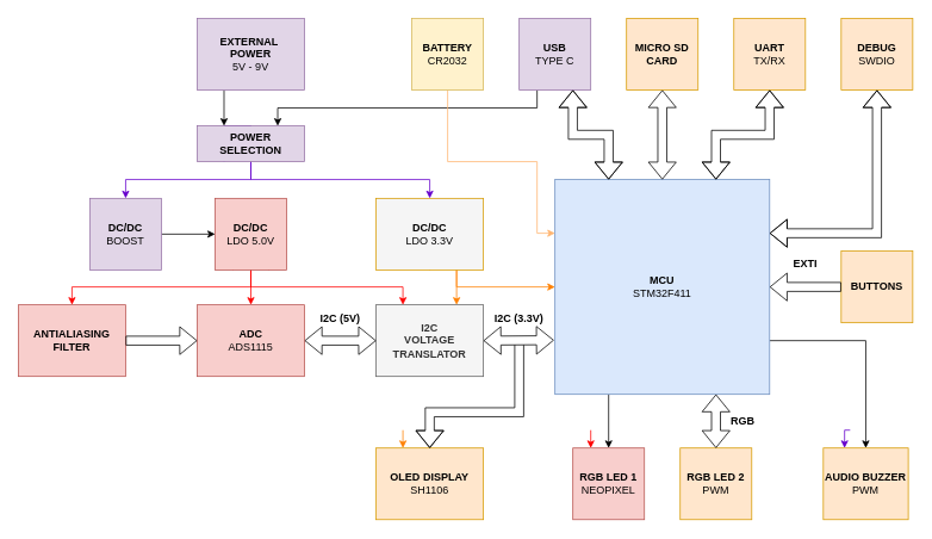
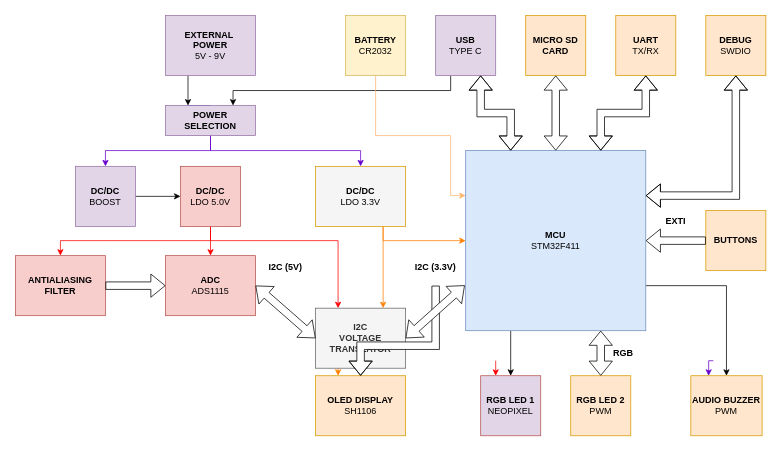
  <mxCell id="0" />
  <mxCell id="1" parent="0" />
  <mxCell id="2" style="edgeStyle=orthogonalEdgeStyle;rounded=0;orthogonalLoop=1;jettySize=auto;html=1;entryX=0.25;entryY=0;entryDx=0;entryDy=0;strokeColor=#FF8000;" edge="1" parent="1" target="6"><mxGeometry relative="1" as="geometry"><mxPoint x="450" y="480" as="sourcePoint" /><Array as="points"><mxPoint x="450" y="480" /></Array></mxGeometry></mxCell>
  <mxCell id="3" style="edgeStyle=orthogonalEdgeStyle;rounded=0;orthogonalLoop=1;jettySize=auto;html=1;entryX=0.5;entryY=0;entryDx=0;entryDy=0;exitX=1;exitY=0.75;exitDx=0;exitDy=0;" edge="1" parent="1" source="5" target="16"><mxGeometry relative="1" as="geometry"><mxPoint x="1330" y="150" as="sourcePoint" /></mxGeometry></mxCell>
  <mxCell id="4" style="edgeStyle=orthogonalEdgeStyle;rounded=0;orthogonalLoop=1;jettySize=auto;html=1;exitX=0.25;exitY=1;exitDx=0;exitDy=0;entryX=0.5;entryY=0;entryDx=0;entryDy=0;" edge="1" parent="1" source="5" target="17"><mxGeometry relative="1" as="geometry" /></mxCell>
  <mxCell id="5" value="&lt;b&gt;MCU&lt;/b&gt;&lt;div&gt;STM32F411&lt;/div&gt;" style="rounded=0;whiteSpace=wrap;html=1;fillColor=#dae8fc;strokeColor=#6c8ebf;" vertex="1" parent="1"><mxGeometry x="620" y="200" width="240" height="240" as="geometry" /></mxCell>
  <mxCell id="6" value="&lt;b&gt;OLED DISPLAY&lt;/b&gt;&lt;div&gt;SH1106&lt;/div&gt;" style="rounded=0;whiteSpace=wrap;html=1;fillColor=#ffe6cc;strokeColor=#d79b00;" vertex="1" parent="1"><mxGeometry x="420" y="500" width="120" height="80" as="geometry" /></mxCell>
  <mxCell id="7" value="&lt;b&gt;MICRO SD&lt;/b&gt;&lt;div&gt;&lt;b&gt;CARD&lt;/b&gt;&lt;/div&gt;" style="rounded=0;whiteSpace=wrap;html=1;fillColor=#ffe6cc;strokeColor=#d79b00;" vertex="1" parent="1"><mxGeometry x="700" y="20" width="80" height="80" as="geometry" /></mxCell>
  <mxCell id="8" style="edgeStyle=orthogonalEdgeStyle;rounded=0;orthogonalLoop=1;jettySize=auto;html=1;entryX=0.75;entryY=0;entryDx=0;entryDy=0;exitX=0.25;exitY=1;exitDx=0;exitDy=0;" edge="1" parent="1" source="9" target="34"><mxGeometry relative="1" as="geometry"><Array as="points"><mxPoint x="600" y="120" /><mxPoint x="310" y="120" /></Array></mxGeometry></mxCell>
  <mxCell id="9" value="&lt;b&gt;USB&lt;/b&gt;&lt;div&gt;TYPE C&lt;/div&gt;" style="rounded=0;whiteSpace=wrap;html=1;fillColor=#e1d5e7;strokeColor=#9673a6;" vertex="1" parent="1"><mxGeometry x="580" y="20" width="80" height="80" as="geometry" /></mxCell>
  <mxCell id="10" style="edgeStyle=orthogonalEdgeStyle;rounded=0;orthogonalLoop=1;jettySize=auto;html=1;exitX=0.25;exitY=1;exitDx=0;exitDy=0;entryX=0.25;entryY=0;entryDx=0;entryDy=0;" edge="1" parent="1" source="11" target="34"><mxGeometry relative="1" as="geometry" /></mxCell>
  <mxCell id="11" value="&lt;b&gt;EXTERNAL&amp;nbsp;&lt;/b&gt;&lt;div&gt;&lt;b&gt;POWER&lt;/b&gt;&lt;div&gt;5V - 9V&lt;/div&gt;&lt;/div&gt;" style="rounded=0;whiteSpace=wrap;html=1;fillColor=#e1d5e7;strokeColor=#9673a6;" vertex="1" parent="1"><mxGeometry x="220" y="20" width="120" height="80" as="geometry" /></mxCell>
  <mxCell id="12" style="edgeStyle=orthogonalEdgeStyle;rounded=0;orthogonalLoop=1;jettySize=auto;html=1;exitX=0.5;exitY=1;exitDx=0;exitDy=0;entryX=0;entryY=0.25;entryDx=0;entryDy=0;strokeColor=#FFB570;" edge="1" parent="1" source="13" target="5"><mxGeometry relative="1" as="geometry"><Array as="points"><mxPoint x="500" y="180" /><mxPoint x="600" y="180" /><mxPoint x="600" y="260" /></Array></mxGeometry></mxCell>
  <mxCell id="13" value="&lt;b&gt;BATTERY&lt;/b&gt;&lt;div&gt;CR2032&lt;/div&gt;" style="rounded=0;whiteSpace=wrap;html=1;fillColor=#fff2cc;strokeColor=#d6b656;" vertex="1" parent="1"><mxGeometry x="460" y="20" width="80" height="80" as="geometry" /></mxCell>
  <mxCell id="14" value="&lt;b&gt;ANTIALIASING FILTER&lt;/b&gt;" style="rounded=0;whiteSpace=wrap;html=1;fillColor=#f8cecc;strokeColor=#b85450;" vertex="1" parent="1"><mxGeometry x="20" y="340" width="120" height="80" as="geometry" /></mxCell>
  <mxCell id="15" value="&lt;b&gt;ADC&lt;/b&gt;&lt;div&gt;ADS1115&lt;/div&gt;" style="rounded=0;whiteSpace=wrap;html=1;fillColor=#f8cecc;strokeColor=#b85450;" vertex="1" parent="1"><mxGeometry x="220" y="340" width="120" height="80" as="geometry" /></mxCell>
  <mxCell id="16" value="&lt;b&gt;AUDIO BUZZER&lt;/b&gt;&lt;div&gt;&lt;span style=&quot;background-color: initial;&quot;&gt;PWM&lt;/span&gt;&lt;/div&gt;" style="rounded=0;whiteSpace=wrap;html=1;fillColor=#ffe6cc;strokeColor=#d79b00;" vertex="1" parent="1"><mxGeometry x="920" y="500" width="95" height="80" as="geometry" /></mxCell>
- <mxCell id="17" value="&lt;b&gt;RGB LED 1&lt;/b&gt;&lt;div&gt;NEOPIXEL&lt;/div&gt;" style="rounded=0;whiteSpace=wrap;html=1;fillColor=#f8cecc;strokeColor=#b85450;" vertex="1" parent="1"><mxGeometry x="640" y="500" width="80" height="80" as="geometry" /></mxCell>
+ <mxCell id="17" value="&lt;b&gt;RGB LED 1&lt;/b&gt;&lt;div&gt;NEOPIXEL&lt;/div&gt;" style="rounded=0;whiteSpace=wrap;html=1;fillColor=#e1d5e7;strokeColor=#b85450;" vertex="1" parent="1"><mxGeometry x="640" y="500" width="80" height="80" as="geometry" /></mxCell>
  <mxCell id="18" value="&lt;b&gt;RGB LED 2&lt;/b&gt;&lt;div&gt;PWM&lt;/div&gt;" style="rounded=0;whiteSpace=wrap;html=1;fillColor=#ffe6cc;strokeColor=#d79b00;" vertex="1" parent="1"><mxGeometry x="760" y="500" width="80" height="80" as="geometry" /></mxCell>
  <mxCell id="19" value="&lt;b&gt;BUTTONS&lt;/b&gt;" style="rounded=0;whiteSpace=wrap;html=1;fillColor=#ffe6cc;strokeColor=#d79b00;" vertex="1" parent="1"><mxGeometry x="940" y="280" width="80" height="80" as="geometry" /></mxCell>
  <mxCell id="20" value="&lt;b&gt;DEBUG&lt;/b&gt;&lt;div&gt;SWDIO&lt;/div&gt;" style="rounded=0;whiteSpace=wrap;html=1;fillColor=#ffe6cc;strokeColor=#d79b00;" vertex="1" parent="1"><mxGeometry x="940" y="20" width="80" height="80" as="geometry" /></mxCell>
  <mxCell id="21" value="&lt;b&gt;UART&lt;/b&gt;&lt;div&gt;TX/RX&lt;/div&gt;" style="rounded=0;whiteSpace=wrap;html=1;fillColor=#ffe6cc;strokeColor=#d79b00;" vertex="1" parent="1"><mxGeometry x="820" y="20" width="80" height="80" as="geometry" /></mxCell>
  <mxCell id="22" value="" style="edgeStyle=orthogonalEdgeStyle;rounded=0;orthogonalLoop=1;jettySize=auto;html=1;entryX=0;entryY=0.5;entryDx=0;entryDy=0;" edge="1" parent="1" source="23" target="30"><mxGeometry relative="1" as="geometry" /></mxCell>
  <mxCell id="23" value="&lt;b&gt;DC/DC&lt;/b&gt;&lt;div&gt;BOOST&lt;/div&gt;" style="rounded=0;whiteSpace=wrap;html=1;fillColor=#e1d5e7;strokeColor=#9673a6;" vertex="1" parent="1"><mxGeometry x="100" y="221" width="80" height="80" as="geometry" /></mxCell>
  <mxCell id="24" style="edgeStyle=orthogonalEdgeStyle;rounded=0;orthogonalLoop=1;jettySize=auto;html=1;exitX=0.5;exitY=1;exitDx=0;exitDy=0;entryX=0.75;entryY=0;entryDx=0;entryDy=0;strokeColor=#FF8000;" edge="1" parent="1" source="26" target="35"><mxGeometry relative="1" as="geometry"><Array as="points"><mxPoint x="510" y="260" /></Array></mxGeometry></mxCell>
  <mxCell id="25" style="edgeStyle=orthogonalEdgeStyle;rounded=0;orthogonalLoop=1;jettySize=auto;html=1;exitX=0.75;exitY=1;exitDx=0;exitDy=0;entryX=0;entryY=0.5;entryDx=0;entryDy=0;strokeColor=#FF8000;" edge="1" parent="1" source="26" target="5"><mxGeometry relative="1" as="geometry"><Array as="points"><mxPoint x="510" y="320" /></Array></mxGeometry></mxCell>
  <mxCell id="26" value="&lt;b&gt;DC/DC&lt;/b&gt;&lt;div&gt;LDO 3.3V&lt;/div&gt;" style="rounded=0;whiteSpace=wrap;html=1;fillColor=#f5f5f5;strokeColor=#d79b00;" vertex="1" parent="1"><mxGeometry x="420" y="221" width="120" height="80" as="geometry" /></mxCell>
  <mxCell id="27" style="edgeStyle=orthogonalEdgeStyle;rounded=0;orthogonalLoop=1;jettySize=auto;html=1;exitX=0.5;exitY=1;exitDx=0;exitDy=0;entryX=0.5;entryY=0;entryDx=0;entryDy=0;strokeColor=#FF0000;" edge="1" parent="1" source="30" target="15"><mxGeometry relative="1" as="geometry"><mxPoint x="290" y="261" as="sourcePoint" /><mxPoint x="290" y="341" as="targetPoint" /><Array as="points" /></mxGeometry></mxCell>
  <mxCell id="28" style="edgeStyle=orthogonalEdgeStyle;rounded=0;orthogonalLoop=1;jettySize=auto;html=1;exitX=0.25;exitY=1;exitDx=0;exitDy=0;entryX=0.5;entryY=0;entryDx=0;entryDy=0;strokeColor=#FF0000;" edge="1" parent="1" source="30" target="14"><mxGeometry relative="1" as="geometry"><Array as="points"><mxPoint x="280" y="260" /><mxPoint x="280" y="320" /><mxPoint x="80" y="320" /></Array></mxGeometry></mxCell>
  <mxCell id="29" style="edgeStyle=orthogonalEdgeStyle;rounded=0;orthogonalLoop=1;jettySize=auto;html=1;exitX=0.75;exitY=1;exitDx=0;exitDy=0;entryX=0.25;entryY=0;entryDx=0;entryDy=0;strokeColor=#FF0000;" edge="1" parent="1" source="30" target="35"><mxGeometry relative="1" as="geometry"><Array as="points"><mxPoint x="280" y="260" /><mxPoint x="280" y="320" /><mxPoint x="450" y="320" /></Array></mxGeometry></mxCell>
  <mxCell id="30" value="&lt;b&gt;DC/DC&lt;/b&gt;&lt;div&gt;LDO 5.0V&lt;/div&gt;" style="rounded=0;whiteSpace=wrap;html=1;fillColor=#f8cecc;strokeColor=#b85450;" vertex="1" parent="1"><mxGeometry x="240" y="221" width="80" height="80" as="geometry" /></mxCell>
  <mxCell id="31" value="" style="shape=flexArrow;endArrow=classic;html=1;rounded=0;entryX=0;entryY=0.5;entryDx=0;entryDy=0;exitX=1;exitY=0.5;exitDx=0;exitDy=0;" edge="1" parent="1" source="14" target="15"><mxGeometry width="50" height="50" relative="1" as="geometry"><mxPoint x="200" y="320" as="sourcePoint" /><mxPoint x="250" y="270" as="targetPoint" /></mxGeometry></mxCell>
  <mxCell id="32" style="edgeStyle=orthogonalEdgeStyle;rounded=0;orthogonalLoop=1;jettySize=auto;html=1;exitX=0.5;exitY=1;exitDx=0;exitDy=0;entryX=0.5;entryY=0;entryDx=0;entryDy=0;strokeColor=#6600CC;" edge="1" parent="1" source="34" target="26"><mxGeometry relative="1" as="geometry"><Array as="points"><mxPoint x="280" y="200" /><mxPoint x="480" y="200" /></Array></mxGeometry></mxCell>
  <mxCell id="33" style="edgeStyle=orthogonalEdgeStyle;rounded=0;orthogonalLoop=1;jettySize=auto;html=1;exitX=0.25;exitY=1;exitDx=0;exitDy=0;entryX=0.5;entryY=0;entryDx=0;entryDy=0;strokeColor=#6600CC;" edge="1" parent="1" source="34" target="23"><mxGeometry relative="1" as="geometry"><Array as="points"><mxPoint x="280" y="140" /><mxPoint x="280" y="200" /><mxPoint x="140" y="200" /></Array></mxGeometry></mxCell>
  <mxCell id="34" value="&lt;b&gt;POWER&lt;/b&gt;&lt;div&gt;&lt;b&gt;SELECTION&lt;/b&gt;&lt;/div&gt;" style="rounded=0;whiteSpace=wrap;html=1;fillColor=#e1d5e7;strokeColor=#9673a6;" vertex="1" parent="1"><mxGeometry x="220" y="140" width="120" height="40" as="geometry" /></mxCell>
- <mxCell id="35" value="&lt;b&gt;I2C&lt;/b&gt;&lt;div&gt;&lt;b&gt;VOLTAGE&lt;/b&gt;&lt;/div&gt;&lt;div&gt;&lt;b&gt;TRANSLATOR&lt;/b&gt;&lt;/div&gt;" style="rounded=0;whiteSpace=wrap;html=1;fillColor=#f5f5f5;fontColor=#333333;strokeColor=#666666;" vertex="1" parent="1"><mxGeometry x="420" y="340" width="120" height="80" as="geometry" /></mxCell>
+ <mxCell id="35" value="&lt;b&gt;I2C&lt;/b&gt;&lt;div&gt;&lt;b&gt;VOLTAGE&lt;/b&gt;&lt;/div&gt;&lt;div&gt;&lt;b&gt;TRANSLATOR&lt;/b&gt;&lt;/div&gt;" style="rounded=0;whiteSpace=wrap;html=1;fillColor=#f5f5f5;fontColor=#333333;strokeColor=#666666;" vertex="1" parent="1"><mxGeometry x="420" y="410" width="120" height="80" as="geometry" /></mxCell>
  <mxCell id="36" value="" style="shape=flexArrow;endArrow=classic;startArrow=classic;html=1;rounded=0;exitX=1;exitY=0.5;exitDx=0;exitDy=0;entryX=0;entryY=0.5;entryDx=0;entryDy=0;" edge="1" parent="1" source="15" target="35"><mxGeometry width="100" height="100" relative="1" as="geometry"><mxPoint x="440" y="250" as="sourcePoint" /><mxPoint x="540" y="150" as="targetPoint" /></mxGeometry></mxCell>
  <mxCell id="37" style="edgeStyle=orthogonalEdgeStyle;rounded=0;orthogonalLoop=1;jettySize=auto;html=1;exitX=1;exitY=1;exitDx=0;exitDy=0;entryX=0.998;entryY=0.991;entryDx=0;entryDy=0;entryPerimeter=0;" edge="1" parent="1" source="14" target="14"><mxGeometry relative="1" as="geometry" /></mxCell>
  <mxCell id="38" value="&lt;b&gt;I2C (5V)&lt;/b&gt;" style="text;html=1;align=center;verticalAlign=middle;whiteSpace=wrap;rounded=0;" vertex="1" parent="1"><mxGeometry x="350" y="340" width="60" height="30" as="geometry" /></mxCell>
  <mxCell id="39" value="&lt;b&gt;I2C (3.3V)&lt;/b&gt;" style="text;html=1;align=center;verticalAlign=middle;whiteSpace=wrap;rounded=0;" vertex="1" parent="1"><mxGeometry x="550" y="340" width="60" height="30" as="geometry" /></mxCell>
  <mxCell id="40" value="" style="shape=flexArrow;endArrow=classic;html=1;rounded=0;entryX=0.5;entryY=0;entryDx=0;entryDy=0;fillColor=#FFFFFF;" edge="1" parent="1" target="6"><mxGeometry width="50" height="50" relative="1" as="geometry"><mxPoint x="580" y="380" as="sourcePoint" /><mxPoint x="490" y="470" as="targetPoint" /><Array as="points"><mxPoint x="580" y="460" /><mxPoint x="480" y="460" /></Array></mxGeometry></mxCell>
  <mxCell id="41" value="" style="shape=flexArrow;endArrow=classic;startArrow=classic;html=1;rounded=0;exitX=1;exitY=0.5;exitDx=0;exitDy=0;fillColor=#FFFFFF;entryX=-0.005;entryY=0.748;entryDx=0;entryDy=0;entryPerimeter=0;" edge="1" parent="1" source="35" target="5"><mxGeometry width="100" height="100" relative="1" as="geometry"><mxPoint x="570" y="410" as="sourcePoint" /><mxPoint x="610" y="380" as="targetPoint" /></mxGeometry></mxCell>
  <mxCell id="42" value="" style="shape=flexArrow;endArrow=classic;startArrow=classic;html=1;rounded=0;entryX=0.5;entryY=0;entryDx=0;entryDy=0;exitX=0.75;exitY=1;exitDx=0;exitDy=0;" edge="1" parent="1" source="5" target="18"><mxGeometry width="100" height="100" relative="1" as="geometry"><mxPoint x="730" y="480" as="sourcePoint" /><mxPoint x="900" y="330" as="targetPoint" /></mxGeometry></mxCell>
  <mxCell id="43" value="&lt;b&gt;RGB&lt;/b&gt;" style="text;html=1;align=center;verticalAlign=middle;whiteSpace=wrap;rounded=0;" vertex="1" parent="1"><mxGeometry x="800" y="460" width="60" height="20" as="geometry" /></mxCell>
  <mxCell id="44" value="" style="shape=flexArrow;endArrow=classic;html=1;rounded=0;exitX=0;exitY=0.5;exitDx=0;exitDy=0;entryX=1;entryY=0.5;entryDx=0;entryDy=0;" edge="1" parent="1" source="19" target="5"><mxGeometry width="50" height="50" relative="1" as="geometry"><mxPoint x="470" y="530" as="sourcePoint" /><mxPoint x="1090" y="480" as="targetPoint" /></mxGeometry></mxCell>
  <mxCell id="45" value="&lt;b&gt;EXTI&lt;/b&gt;" style="text;html=1;align=center;verticalAlign=middle;whiteSpace=wrap;rounded=0;" vertex="1" parent="1"><mxGeometry x="870" y="280" width="60" height="30" as="geometry" /></mxCell>
  <mxCell id="46" style="edgeStyle=orthogonalEdgeStyle;rounded=0;orthogonalLoop=1;jettySize=auto;html=1;entryX=0.25;entryY=0;entryDx=0;entryDy=0;strokeColor=#FF0000;" edge="1" parent="1" target="17"><mxGeometry relative="1" as="geometry"><mxPoint x="660" y="480" as="sourcePoint" /><mxPoint x="640" y="500" as="targetPoint" /><Array as="points"><mxPoint x="660" y="480" /></Array></mxGeometry></mxCell>
  <mxCell id="47" value="" style="shape=flexArrow;endArrow=classic;startArrow=classic;html=1;rounded=0;exitX=1;exitY=0.25;exitDx=0;exitDy=0;entryX=0.5;entryY=1;entryDx=0;entryDy=0;" edge="1" parent="1" source="5" target="20"><mxGeometry width="100" height="100" relative="1" as="geometry"><mxPoint x="730" y="160" as="sourcePoint" /><mxPoint x="830" y="60" as="targetPoint" /><Array as="points"><mxPoint x="980" y="260" /></Array></mxGeometry></mxCell>
  <mxCell id="48" value="" style="shape=flexArrow;endArrow=classic;startArrow=classic;html=1;rounded=0;exitX=0.75;exitY=0;exitDx=0;exitDy=0;entryX=0.5;entryY=1;entryDx=0;entryDy=0;" edge="1" parent="1" source="5" target="21"><mxGeometry width="100" height="100" relative="1" as="geometry"><mxPoint x="730" y="160" as="sourcePoint" /><mxPoint x="830" y="60" as="targetPoint" /><Array as="points"><mxPoint x="800" y="150" /><mxPoint x="860" y="150" /></Array></mxGeometry></mxCell>
  <mxCell id="49" value="" style="shape=flexArrow;endArrow=classic;startArrow=classic;html=1;rounded=0;exitX=0.25;exitY=0;exitDx=0;exitDy=0;entryX=0.75;entryY=1;entryDx=0;entryDy=0;" edge="1" parent="1" source="5" target="9"><mxGeometry width="100" height="100" relative="1" as="geometry"><mxPoint x="590" y="150" as="sourcePoint" /><mxPoint x="630" y="10" as="targetPoint" /><Array as="points"><mxPoint x="680" y="150" /><mxPoint x="640" y="150" /></Array></mxGeometry></mxCell>
  <mxCell id="50" value="" style="shape=flexArrow;endArrow=classic;startArrow=classic;html=1;rounded=0;exitX=0.5;exitY=0;exitDx=0;exitDy=0;entryX=0.5;entryY=1;entryDx=0;entryDy=0;" edge="1" parent="1" source="5" target="7"><mxGeometry width="100" height="100" relative="1" as="geometry"><mxPoint x="720" y="180" as="sourcePoint" /><mxPoint x="750" y="10" as="targetPoint" /></mxGeometry></mxCell>
  <mxCell id="51" style="edgeStyle=orthogonalEdgeStyle;rounded=0;orthogonalLoop=1;jettySize=auto;html=1;entryX=0.25;entryY=0;entryDx=0;entryDy=0;strokeColor=#6600CC;" edge="1" parent="1" target="16"><mxGeometry relative="1" as="geometry"><mxPoint x="950" y="480" as="sourcePoint" /><mxPoint x="950" y="490" as="targetPoint" /><Array as="points" /></mxGeometry></mxCell>
